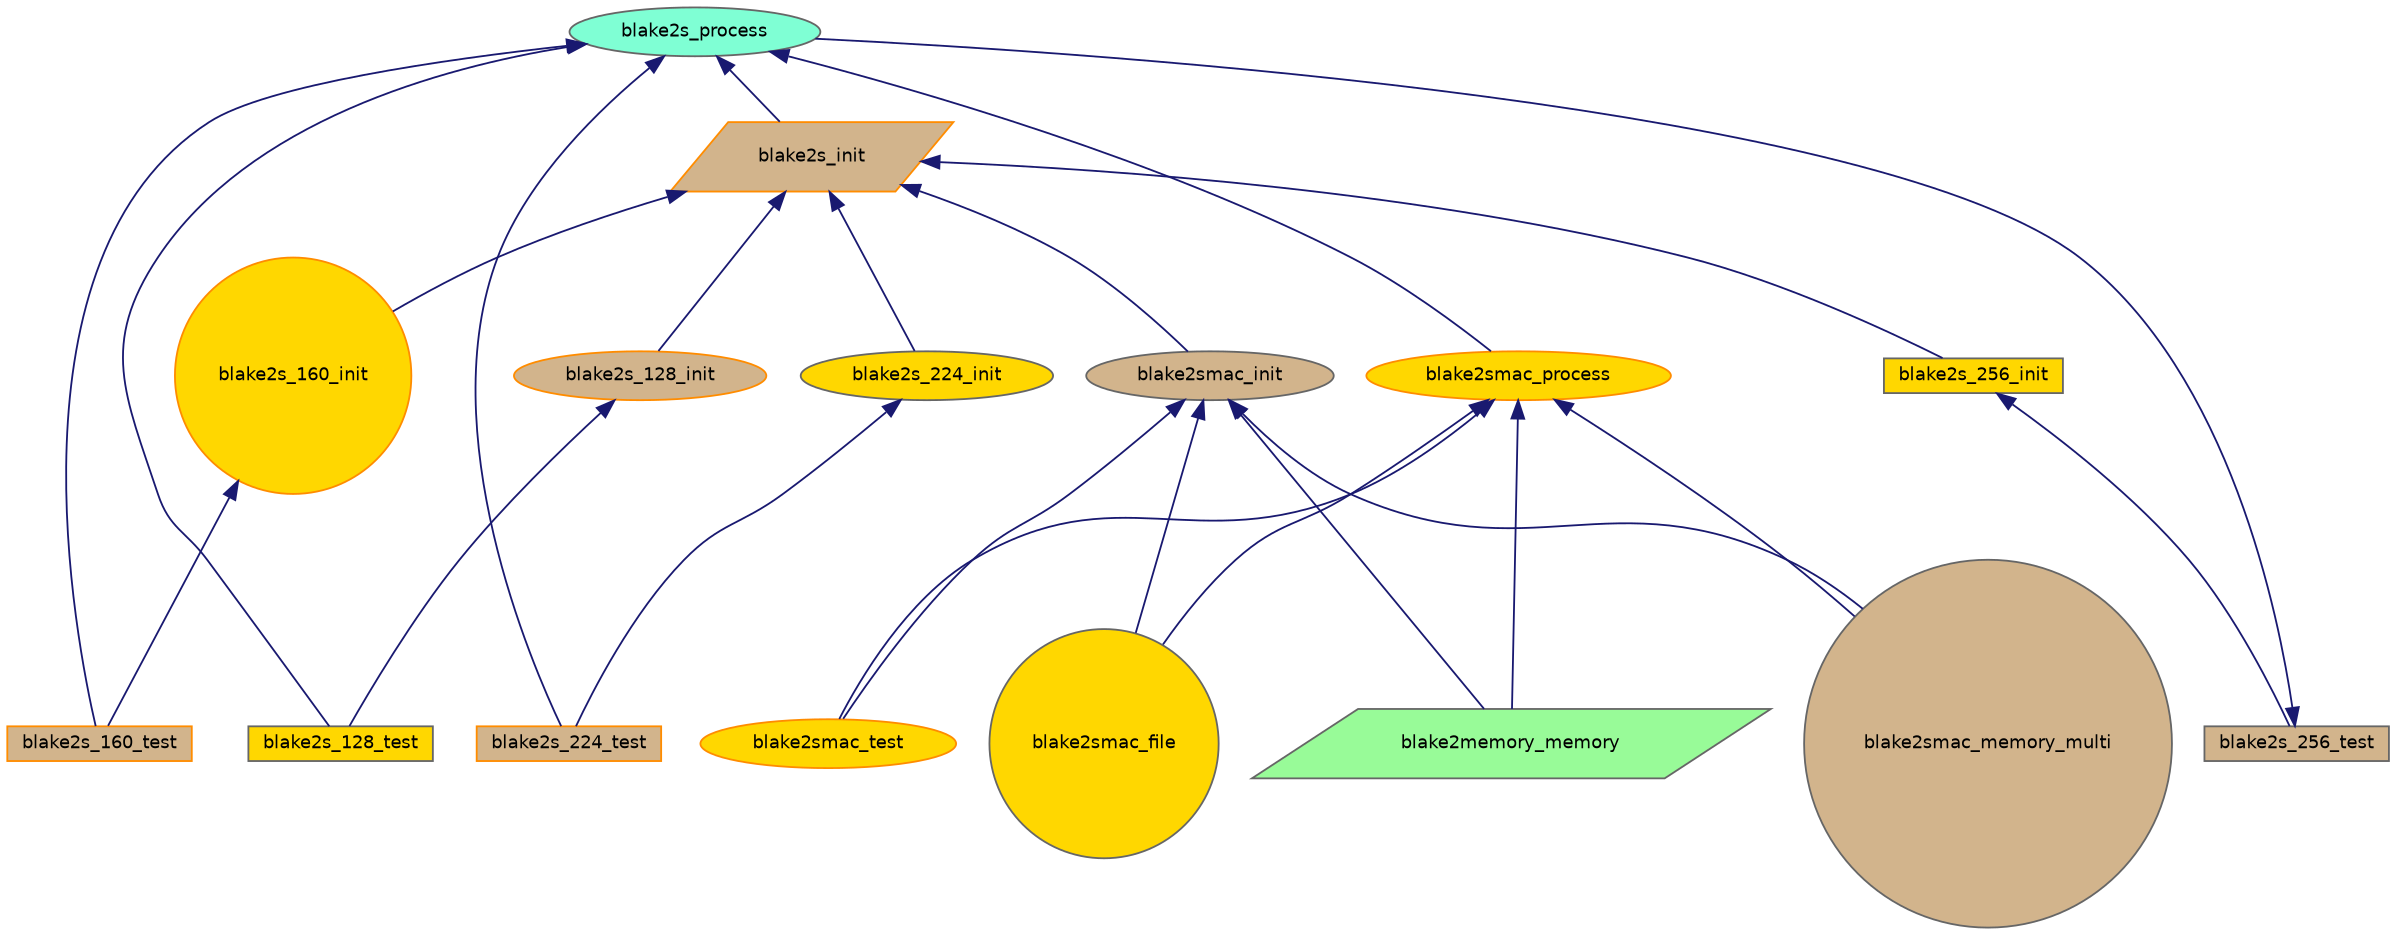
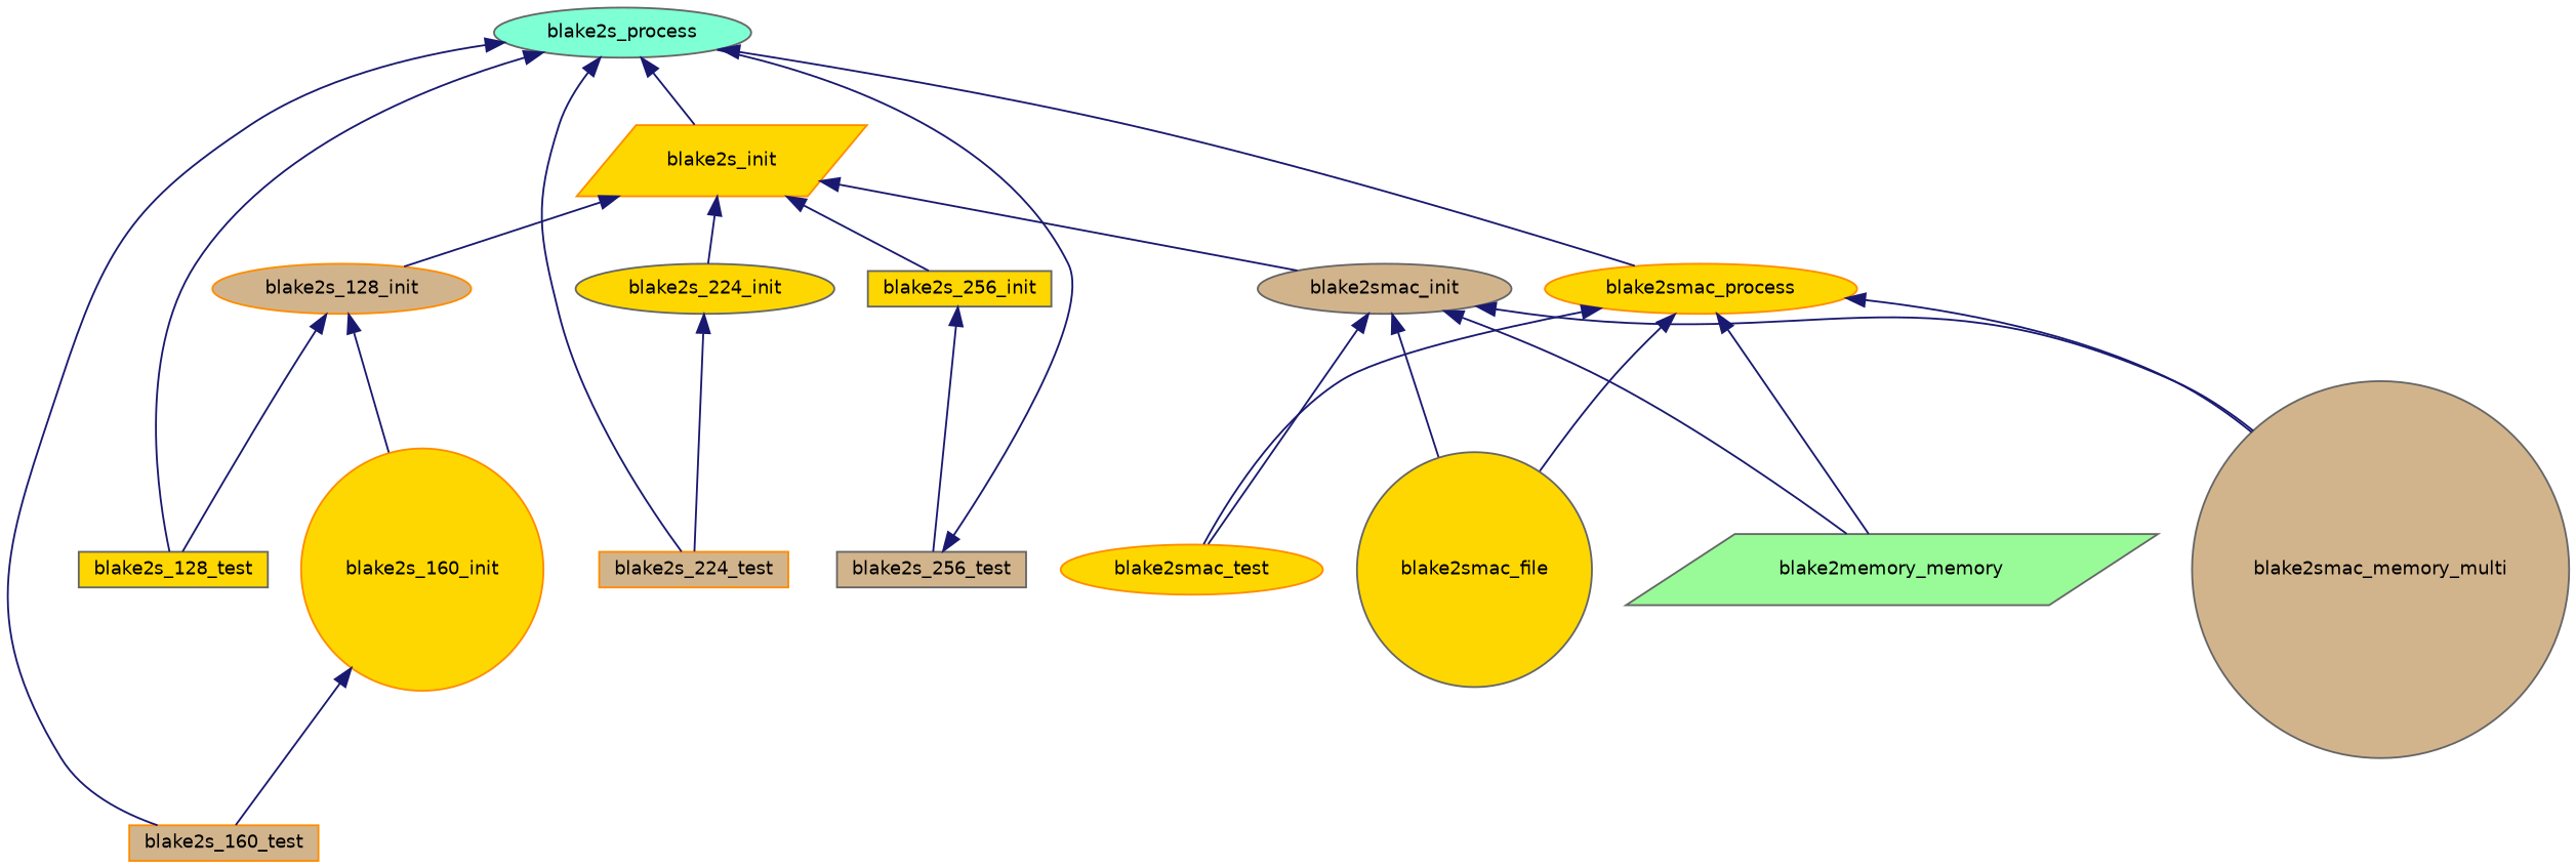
  digraph {
    rankdir=TB
    node [color=gray40 fillcolor=gold fontname=Helvetica fontsize=10 shape=ellipse style=filled]
    edge [color=midnightblue dir=back fontname=Helvetica fontsize=10 labelfontname=Helvetica labelfontsize=10 style=solid]
    n1 [fillcolor=aquamarine fontcolor=black height=0.2 label=blake2s_process width=0.4]
    n2 [height=0.2 label=blake2s_128_test shape=box width=0.4]
    n3 [color=darkorange fillcolor=tan height=0.2 label=blake2s_160_test shape=box width=0.4]
    n4 [color=darkorange fillcolor=tan height=0.2 label=blake2s_224_test shape=box width=0.4]
-   n5 [color=darkorange fillcolor=tan height=0.2 label=blake2s_init shape=parallelogram width=0.4]
+   n5 [color=darkorange height=0.2 label=blake2s_init shape=parallelogram width=0.4]
    n6 [color=darkorange height=0.2 label=blake2smac_process width=0.4]
    n7 [fillcolor=tan height=0.2 label=blake2s_256_test shape=box width=0.4]
    n8 [color=darkorange fillcolor=tan height=0.2 label=blake2s_128_init width=0.4]
    n9 [color=darkorange height=0.2 label=blake2s_160_init shape=circle width=0.4]
    n10 [height=0.2 label=blake2s_224_init width=0.4]
    n11 [height=0.2 label=blake2s_256_init shape=box width=0.4]
    n12 [fillcolor=tan height=0.2 label=blake2smac_init width=0.4]
    n13 [height=0.2 label=blake2smac_file shape=circle width=0.4]
    n14 [fillcolor=palegreen height=0.2 label=blake2memory_memory shape=parallelogram width=0.4]
    n15 [fillcolor=tan height=0.2 label=blake2smac_memory_multi shape=circle width=0.4]
    n16 [color=darkorange height=0.2 label=blake2smac_test width=0.4]
    n1 -> n2
    n1 -> n3
    n1 -> n4
    n1 -> n5
    n1 -> n6
    n5 -> n8
-   n5 -> n9
+   n8 -> n9
    n5 -> n10
    n5 -> n11
    n5 -> n12
    n6 -> n13
    n6 -> n14
    n6 -> n15
    n6 -> n16
    n7 -> n1
    n8 -> n2
    n9 -> n3
    n10 -> n4
    n11 -> n7
    n12 -> n13
    n12 -> n14
    n12 -> n15
    n12 -> n16
  }
